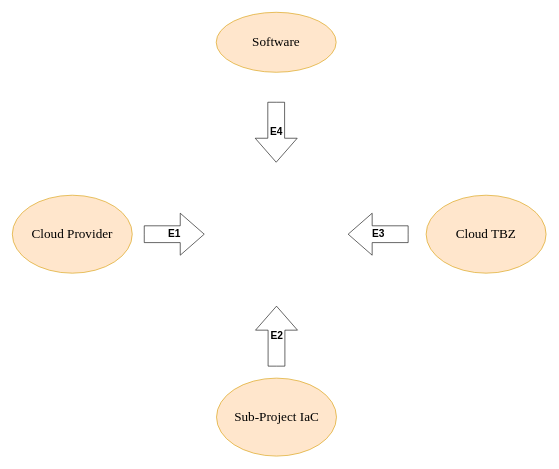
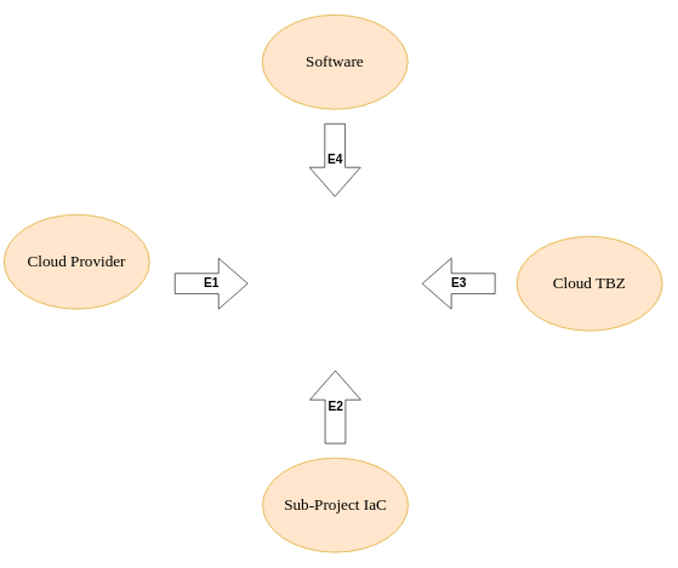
  <mxCell id="0" />
  <mxCell id="1" parent="0" />
- <mxCell id="2" value="Cloud Provider" style="ellipse;whiteSpace=wrap;html=1;rounded=0;shadow=0;dashed=0;comic=0;fontFamily=Verdana;fontSize=22;fillColor=#ffe6cc;strokeColor=#d79b00;" vertex="1" parent="1"><mxGeometry x="20" y="325" width="200" height="130" as="geometry" /></mxCell>
+ <mxCell id="2" value="Cloud Provider" style="ellipse;whiteSpace=wrap;html=1;rounded=0;shadow=0;dashed=0;comic=0;fontFamily=Verdana;fontSize=22;fillColor=#ffe6cc;strokeColor=#d79b00;" vertex="1" parent="1"><mxGeometry x="5" y="295" width="200" height="130" as="geometry" /></mxCell>
  <mxCell id="3" style="edgeStyle=orthogonalEdgeStyle;rounded=0;orthogonalLoop=1;jettySize=auto;html=1;exitX=0.5;exitY=1;exitDx=0;exitDy=0;" edge="1" parent="1" source="2" target="2"><mxGeometry relative="1" as="geometry" /></mxCell>
  <mxCell id="4" value="Sub-Project IaC" style="ellipse;whiteSpace=wrap;html=1;rounded=0;shadow=0;dashed=0;comic=0;fontFamily=Verdana;fontSize=22;fillColor=#ffe6cc;strokeColor=#d79b00;" vertex="1" parent="1"><mxGeometry x="360.5" y="630" width="200" height="130" as="geometry" /></mxCell>
  <mxCell id="5" value="Cloud TBZ" style="ellipse;whiteSpace=wrap;html=1;rounded=0;shadow=0;dashed=0;comic=0;fontFamily=Verdana;fontSize=22;fillColor=#ffe6cc;strokeColor=#d79b00;" vertex="1" parent="1"><mxGeometry x="710" y="325" width="200" height="130" as="geometry" /></mxCell>
- <mxCell id="6" value="Software" style="ellipse;whiteSpace=wrap;html=1;rounded=0;shadow=0;dashed=0;comic=0;fontFamily=Verdana;fontSize=22;fillColor=#ffe6cc;strokeColor=#d79b00;" vertex="1" parent="1"><mxGeometry x="360" y="20" width="200" height="100" as="geometry" /></mxCell>
+ <mxCell id="6" value="Software" style="ellipse;whiteSpace=wrap;html=1;rounded=0;shadow=0;dashed=0;comic=0;fontFamily=Verdana;fontSize=22;fillColor=#ffe6cc;strokeColor=#d79b00;" vertex="1" parent="1"><mxGeometry x="360" y="20" width="200" height="130" as="geometry" /></mxCell>
  <mxCell id="7" value="&lt;font style=&quot;font-size: 17px;&quot;&gt;&lt;b&gt;E1&lt;/b&gt;&lt;/font&gt;" style="html=1;shadow=0;dashed=0;align=center;verticalAlign=middle;shape=mxgraph.arrows2.arrow;dy=0.6;dx=40;notch=0;" vertex="1" parent="1"><mxGeometry x="240" y="355" width="100" height="70" as="geometry" /></mxCell>
  <mxCell id="8" value="&lt;font style=&quot;font-size: 17px;&quot;&gt;&lt;b&gt;E3&lt;/b&gt;&lt;/font&gt;" style="html=1;shadow=0;dashed=0;align=center;verticalAlign=middle;shape=mxgraph.arrows2.arrow;dy=0.6;dx=40;flipH=1;notch=0;" vertex="1" parent="1"><mxGeometry x="580" y="355" width="100" height="70" as="geometry" /></mxCell>
  <mxCell id="9" value="&lt;font style=&quot;font-size: 17px;&quot;&gt;&lt;b&gt;E2&lt;/b&gt;&lt;/font&gt;" style="html=1;shadow=0;dashed=0;align=center;verticalAlign=middle;shape=mxgraph.arrows2.arrow;dy=0.6;dx=40;direction=north;notch=0;" vertex="1" parent="1"><mxGeometry x="425.5" y="510" width="70" height="100" as="geometry" /></mxCell>
  <mxCell id="10" value="&lt;font style=&quot;font-size: 17px;&quot;&gt;&lt;b&gt;E4&lt;/b&gt;&lt;/font&gt;" style="html=1;shadow=0;dashed=0;align=center;verticalAlign=middle;shape=mxgraph.arrows2.arrow;dy=0.6;dx=40;direction=south;notch=0;" vertex="1" parent="1"><mxGeometry x="425" y="170" width="70" height="100" as="geometry" /></mxCell>
